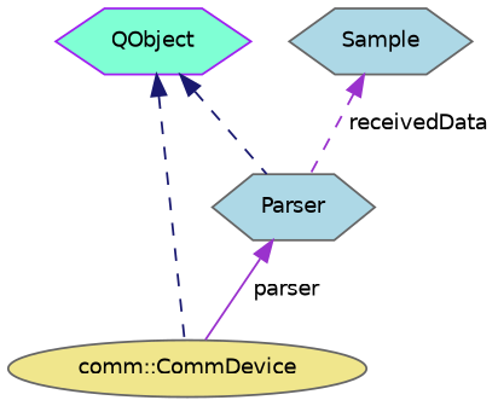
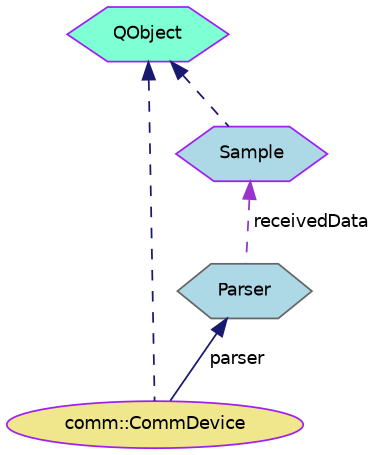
  digraph {
    node [color=gray40 fillcolor=lightblue fontname=Helvetica fontsize=10 shape=hexagon style=filled]
    edge [color=midnightblue dir=back fontname=Helvetica fontsize=10 labelfontname=Helvetica labelfontsize=10 style=dashed]
-   n1 [fillcolor=khaki fontcolor=black height=0.2 label="comm::CommDevice" shape=ellipse width=0.4]
+   n1 [color=purple fillcolor=khaki fontcolor=black height=0.2 label="comm::CommDevice" shape=ellipse width=0.4]
    n2 [color=purple fillcolor=aquamarine height=0.2 label=QObject width=0.4]
    n3 [height=0.2 label=Parser width=0.4]
-   n4 [height=0.2 label=Sample width=0.4]
+   n4 [color=purple height=0.2 label=Sample width=0.4]
    n2 -> n1
-   n2 -> n3
-   n3 -> n1 [color=darkorchid3 label=" parser" style=solid]
+   n2 -> n4
+   n3 -> n1 [label=" parser" style=solid]
    n4 -> n3 [color=darkorchid3 label=" receivedData"]
  }
